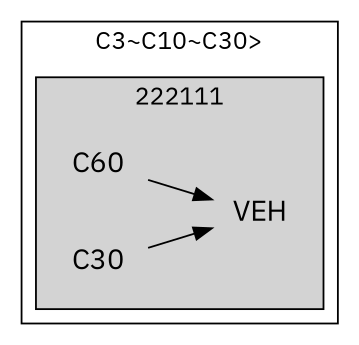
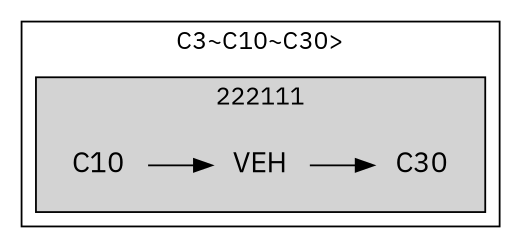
  strict digraph {
    compound=false
    fontname="IBM Plex Sans"
    labelloc=t
    rankdir=LR
    node [fontname="IBM Plex Sans" fontsize=16 shape=plaintext]
    edge [fontname="IBM Plex Sans"]
    n1 [label=VEH]
-   n2 [label=C60]
+   n2 [label=C10]
    n3 [label=C30]
    subgraph cluster_1 {
      label="C3~C10~C30>"
      subgraph cluster_2 {
        label=222111
        style=filled
        n1
        n2
        n3
      }
    }
    n2 -> n1
-   n3 -> n1
+   n1 -> n3
  }
